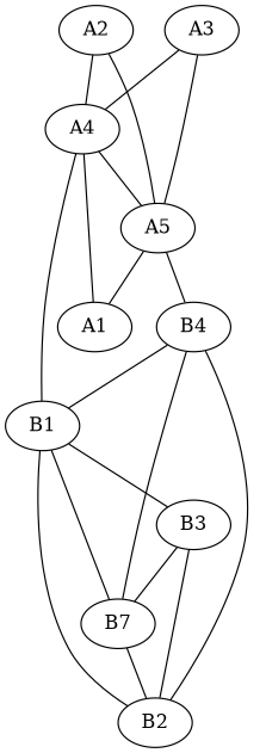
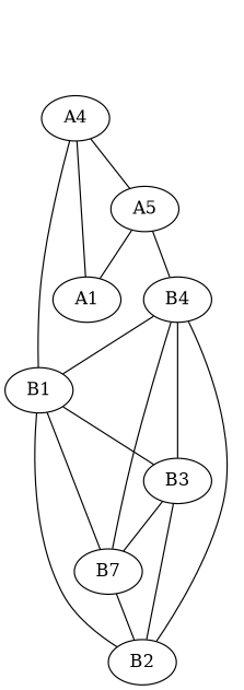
  graph {
-   A2
    A4
-   A3
    A5
    A1
    B1
    B4
    B3
    B2
    n10 [label=B7]
-   A2 -- A4
    A4 -- A5
    A4 -- A1
    A4 -- B1
-   A3 -- A4
-   A3 -- A5
-   A5 -- A2
    A5 -- A1
    A5 -- B4
    B1 -- B3
    B1 -- B2
    B4 -- B1
    B4 -- n10
+   B3 -- B4
    B3 -- n10
    B2 -- B4
    B2 -- B3
    n10 -- B1
    n10 -- B2
  }
